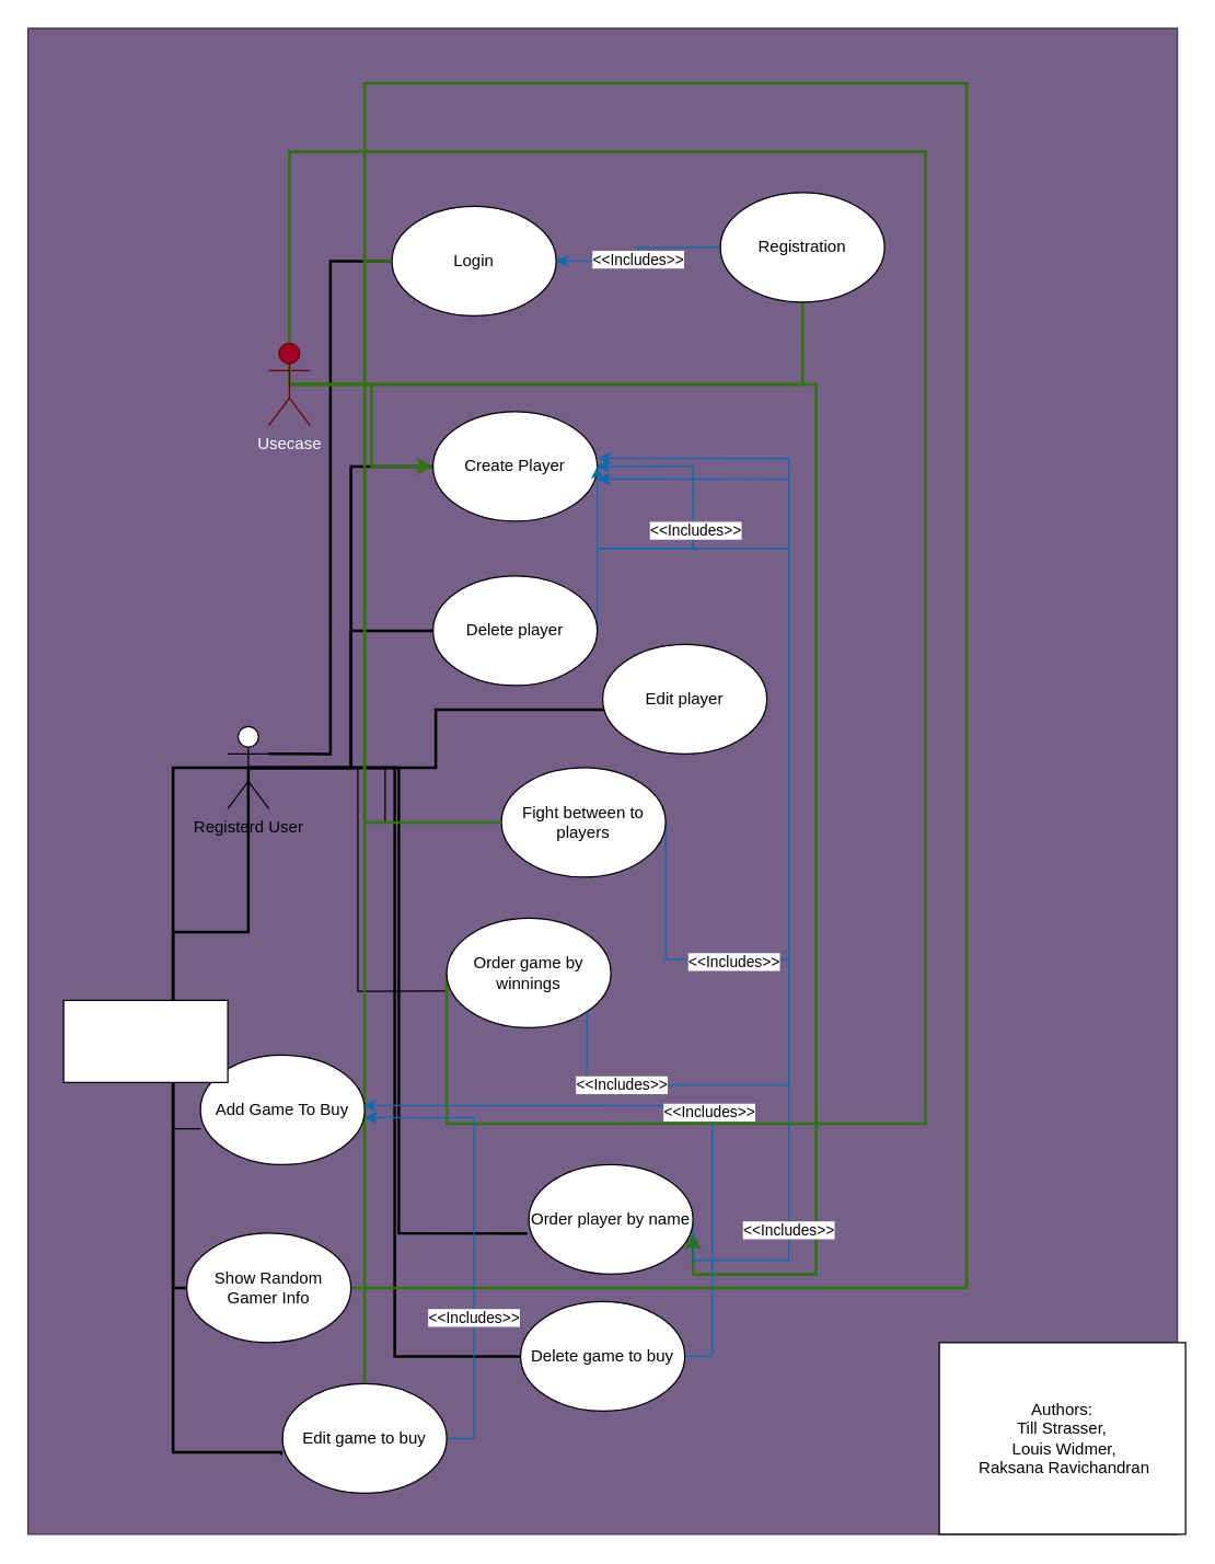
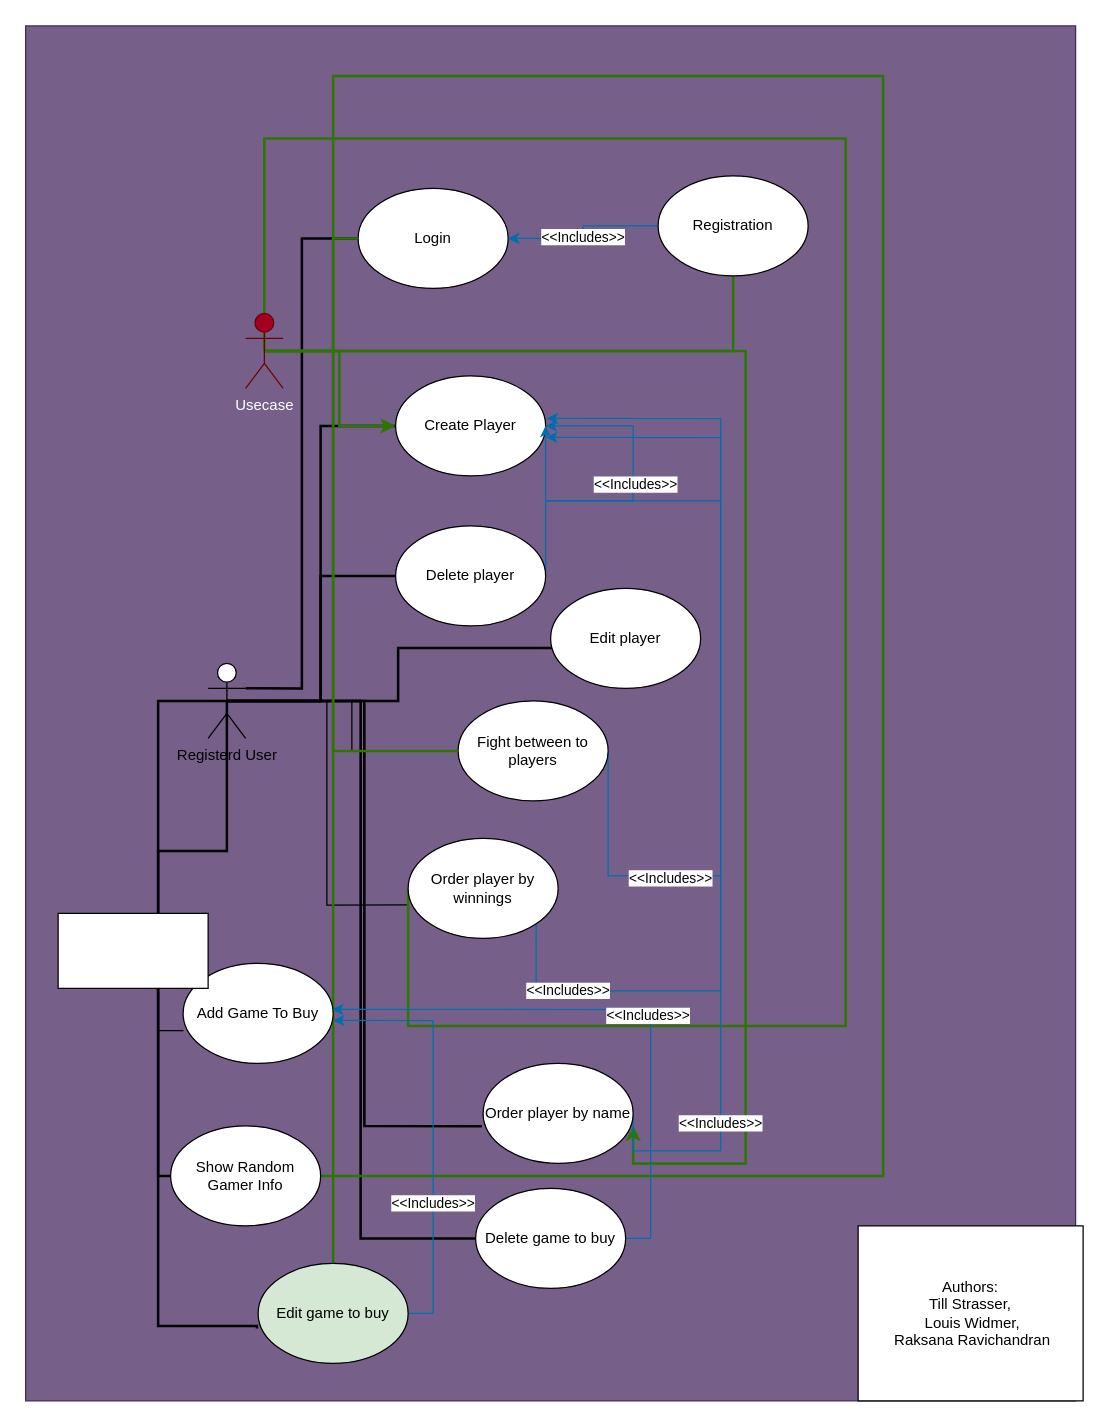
  <mxCell id="0" />
  <mxCell id="1" parent="0" />
  <mxCell id="2" value="" style="rounded=0;whiteSpace=wrap;html=1;fillColor=#76608a;strokeColor=#432D57;fontColor=#ffffff;" vertex="1" parent="1"><mxGeometry x="20" y="20" width="840" height="1100" as="geometry" /></mxCell>
  <mxCell id="3" style="edgeStyle=orthogonalEdgeStyle;rounded=0;orthogonalLoop=1;jettySize=auto;html=1;exitX=1;exitY=0.333;exitDx=0;exitDy=0;exitPerimeter=0;entryX=0;entryY=0.5;entryDx=0;entryDy=0;endArrow=none;endFill=0;strokeWidth=2;" edge="1" parent="1" source="14" target="15"><mxGeometry relative="1" as="geometry" /></mxCell>
  <mxCell id="4" style="edgeStyle=orthogonalEdgeStyle;rounded=0;orthogonalLoop=1;jettySize=auto;html=1;exitX=0.5;exitY=0.5;exitDx=0;exitDy=0;exitPerimeter=0;entryX=0;entryY=0.5;entryDx=0;entryDy=0;endArrow=none;endFill=0;strokeWidth=2;" edge="1" parent="1" source="14" target="18"><mxGeometry relative="1" as="geometry" /></mxCell>
  <mxCell id="5" style="edgeStyle=orthogonalEdgeStyle;rounded=0;orthogonalLoop=1;jettySize=auto;html=1;exitX=0.5;exitY=0.5;exitDx=0;exitDy=0;exitPerimeter=0;entryX=0;entryY=0.5;entryDx=0;entryDy=0;endArrow=none;endFill=0;strokeWidth=2;" edge="1" parent="1" source="14" target="21"><mxGeometry relative="1" as="geometry" /></mxCell>
  <mxCell id="6" style="edgeStyle=orthogonalEdgeStyle;rounded=0;orthogonalLoop=1;jettySize=auto;html=1;exitX=0.5;exitY=0.5;exitDx=0;exitDy=0;exitPerimeter=0;endArrow=none;endFill=0;entryX=0.043;entryY=0.595;entryDx=0;entryDy=0;entryPerimeter=0;strokeWidth=2;" edge="1" parent="1" source="14" target="22"><mxGeometry relative="1" as="geometry"><mxPoint x="396" y="560" as="targetPoint" /></mxGeometry></mxCell>
  <mxCell id="7" style="edgeStyle=orthogonalEdgeStyle;rounded=0;orthogonalLoop=1;jettySize=auto;html=1;exitX=0.5;exitY=0.5;exitDx=0;exitDy=0;exitPerimeter=0;entryX=0;entryY=0.5;entryDx=0;entryDy=0;endArrow=none;endFill=0;" edge="1" parent="1" source="14" target="25"><mxGeometry relative="1" as="geometry" /></mxCell>
  <mxCell id="8" style="edgeStyle=orthogonalEdgeStyle;rounded=0;orthogonalLoop=1;jettySize=auto;html=1;exitX=0.5;exitY=0.5;exitDx=0;exitDy=0;exitPerimeter=0;entryX=-0.008;entryY=0.666;entryDx=0;entryDy=0;entryPerimeter=0;endArrow=none;endFill=0;" edge="1" parent="1" source="14" target="36"><mxGeometry relative="1" as="geometry" /></mxCell>
  <mxCell id="9" style="edgeStyle=orthogonalEdgeStyle;rounded=0;orthogonalLoop=1;jettySize=auto;html=1;exitX=0.5;exitY=0.5;exitDx=0;exitDy=0;exitPerimeter=0;entryX=-0.008;entryY=0.628;entryDx=0;entryDy=0;entryPerimeter=0;endArrow=none;endFill=0;strokeWidth=2;" edge="1" parent="1" source="14" target="39"><mxGeometry relative="1" as="geometry" /></mxCell>
  <mxCell id="10" style="edgeStyle=orthogonalEdgeStyle;rounded=0;orthogonalLoop=1;jettySize=auto;html=1;exitX=0.5;exitY=0.5;exitDx=0;exitDy=0;exitPerimeter=0;entryX=0.002;entryY=0.673;entryDx=0;entryDy=0;entryPerimeter=0;endArrow=none;endFill=0;" edge="1" parent="1" source="14" target="40"><mxGeometry relative="1" as="geometry" /></mxCell>
  <mxCell id="11" style="edgeStyle=orthogonalEdgeStyle;rounded=0;orthogonalLoop=1;jettySize=auto;html=1;exitX=0.5;exitY=0.5;exitDx=0;exitDy=0;exitPerimeter=0;entryX=0;entryY=0.5;entryDx=0;entryDy=0;endArrow=none;endFill=0;strokeWidth=2;" edge="1" parent="1" source="14" target="43"><mxGeometry relative="1" as="geometry" /></mxCell>
  <mxCell id="12" style="edgeStyle=orthogonalEdgeStyle;rounded=0;orthogonalLoop=1;jettySize=auto;html=1;exitX=0.5;exitY=0.5;exitDx=0;exitDy=0;exitPerimeter=0;entryX=-0.008;entryY=0.652;entryDx=0;entryDy=0;entryPerimeter=0;endArrow=none;endFill=0;strokeWidth=2;" edge="1" parent="1" source="14" target="48"><mxGeometry relative="1" as="geometry"><Array as="points"><mxPoint x="126" y="560" /><mxPoint x="126" y="1060" /><mxPoint x="205" y="1060" /></Array></mxGeometry></mxCell>
  <mxCell id="13" style="edgeStyle=orthogonalEdgeStyle;rounded=0;orthogonalLoop=1;jettySize=auto;html=1;exitX=0.5;exitY=0.5;exitDx=0;exitDy=0;exitPerimeter=0;entryX=0;entryY=0.5;entryDx=0;entryDy=0;endArrow=none;endFill=0;strokeWidth=2;" edge="1" parent="1" source="14" target="46"><mxGeometry relative="1" as="geometry"><Array as="points"><mxPoint x="181" y="680" /><mxPoint x="126" y="680" /><mxPoint x="126" y="940" /></Array></mxGeometry></mxCell>
  <mxCell id="14" value="Registerd User" style="shape=umlActor;verticalLabelPosition=bottom;verticalAlign=top;html=1;outlineConnect=0;" vertex="1" parent="1"><mxGeometry x="166" y="530" width="30" height="60" as="geometry" /></mxCell>
  <mxCell id="15" value="Login" style="ellipse;whiteSpace=wrap;html=1;" vertex="1" parent="1"><mxGeometry x="286" y="150" width="120" height="80" as="geometry" /></mxCell>
  <mxCell id="16" style="edgeStyle=orthogonalEdgeStyle;rounded=0;orthogonalLoop=1;jettySize=auto;html=1;exitX=0;exitY=0.5;exitDx=0;exitDy=0;entryX=1;entryY=0.5;entryDx=0;entryDy=0;fillColor=#1ba1e2;strokeColor=#006EAF;" edge="1" parent="1" source="47" target="15"><mxGeometry relative="1" as="geometry" /></mxCell>
  <mxCell id="17" value="&amp;lt;&amp;lt;Includes&amp;gt;&amp;gt;" style="edgeLabel;html=1;align=center;verticalAlign=middle;resizable=0;points=[];" vertex="1" connectable="0" parent="16"><mxGeometry x="0.048" y="-1" relative="1" as="geometry"><mxPoint as="offset" /></mxGeometry></mxCell>
  <mxCell id="18" value="Create Player" style="ellipse;whiteSpace=wrap;html=1;" vertex="1" parent="1"><mxGeometry x="316" y="300" width="120" height="80" as="geometry" /></mxCell>
  <mxCell id="19" style="edgeStyle=orthogonalEdgeStyle;rounded=0;orthogonalLoop=1;jettySize=auto;html=1;exitX=1;exitY=0.5;exitDx=0;exitDy=0;entryX=1;entryY=0.5;entryDx=0;entryDy=0;fillColor=#1ba1e2;strokeColor=#006EAF;" edge="1" parent="1" source="21" target="18"><mxGeometry relative="1" as="geometry"><Array as="points"><mxPoint x="506" y="400" /></Array></mxGeometry></mxCell>
  <mxCell id="20" value="&amp;lt;&amp;lt;Includes&amp;gt;&amp;gt;" style="edgeLabel;html=1;align=center;verticalAlign=middle;resizable=0;points=[];" vertex="1" connectable="0" parent="19"><mxGeometry x="0.109" y="-1" relative="1" as="geometry"><mxPoint as="offset" /></mxGeometry></mxCell>
  <mxCell id="21" value="Delete player" style="ellipse;whiteSpace=wrap;html=1;" vertex="1" parent="1"><mxGeometry x="316" y="420" width="120" height="80" as="geometry" /></mxCell>
  <mxCell id="22" value="Edit player" style="ellipse;whiteSpace=wrap;html=1;" vertex="1" parent="1"><mxGeometry x="440" y="470" width="120" height="80" as="geometry" /></mxCell>
  <mxCell id="23" style="edgeStyle=orthogonalEdgeStyle;rounded=0;orthogonalLoop=1;jettySize=auto;html=1;exitX=1;exitY=0.5;exitDx=0;exitDy=0;entryX=1.003;entryY=0.616;entryDx=0;entryDy=0;entryPerimeter=0;fillColor=#1ba1e2;strokeColor=#006EAF;" edge="1" parent="1" source="25" target="18"><mxGeometry relative="1" as="geometry"><Array as="points"><mxPoint x="576" y="700" /><mxPoint x="576" y="349" /></Array></mxGeometry></mxCell>
  <mxCell id="24" value="&amp;lt;&amp;lt;Includes&amp;gt;&amp;gt;" style="edgeLabel;html=1;align=center;verticalAlign=middle;resizable=0;points=[];" vertex="1" connectable="0" parent="23"><mxGeometry x="-0.562" y="-1" relative="1" as="geometry"><mxPoint as="offset" /></mxGeometry></mxCell>
  <mxCell id="25" value="Fight between to players" style="ellipse;whiteSpace=wrap;html=1;" vertex="1" parent="1"><mxGeometry x="366" y="560" width="120" height="80" as="geometry" /></mxCell>
  <mxCell id="26" style="edgeStyle=orthogonalEdgeStyle;rounded=0;orthogonalLoop=1;jettySize=auto;html=1;exitX=0.5;exitY=0.5;exitDx=0;exitDy=0;exitPerimeter=0;entryX=0;entryY=0.5;entryDx=0;entryDy=0;fillColor=#60a917;strokeColor=#2D7600;strokeWidth=2;endArrow=none;endFill=0;" edge="1" parent="1" source="33" target="15"><mxGeometry relative="1" as="geometry"><Array as="points"><mxPoint x="266" y="280" /><mxPoint x="266" y="190" /></Array></mxGeometry></mxCell>
  <mxCell id="27" style="edgeStyle=orthogonalEdgeStyle;rounded=0;orthogonalLoop=1;jettySize=auto;html=1;exitX=0.5;exitY=0.5;exitDx=0;exitDy=0;exitPerimeter=0;fillColor=#60a917;strokeColor=#2D7600;strokeWidth=2;endArrow=none;endFill=0;" edge="1" parent="1" source="33" target="47"><mxGeometry relative="1" as="geometry" /></mxCell>
  <mxCell id="28" style="edgeStyle=orthogonalEdgeStyle;rounded=0;orthogonalLoop=1;jettySize=auto;html=1;exitX=0.5;exitY=0.5;exitDx=0;exitDy=0;exitPerimeter=0;entryX=0;entryY=0.5;entryDx=0;entryDy=0;fillColor=#60a917;strokeColor=#2D7600;strokeWidth=2;endArrow=none;endFill=0;" edge="1" parent="1" source="33" target="25"><mxGeometry relative="1" as="geometry"><Array as="points"><mxPoint x="266" y="280" /><mxPoint x="266" y="600" /></Array></mxGeometry></mxCell>
  <mxCell id="29" style="edgeStyle=orthogonalEdgeStyle;rounded=0;orthogonalLoop=1;jettySize=auto;html=1;exitX=0.5;exitY=0.5;exitDx=0;exitDy=0;exitPerimeter=0;entryX=0;entryY=0.5;entryDx=0;entryDy=0;fillColor=#60a917;strokeColor=#2D7600;endArrow=none;endFill=0;strokeWidth=2;" edge="1" parent="1" source="33" target="36"><mxGeometry relative="1" as="geometry"><Array as="points"><mxPoint x="211" y="110" /><mxPoint x="676" y="110" /><mxPoint x="676" y="820" /></Array></mxGeometry></mxCell>
  <mxCell id="30" style="edgeStyle=orthogonalEdgeStyle;rounded=0;orthogonalLoop=1;jettySize=auto;html=1;exitX=0.5;exitY=0;exitDx=0;exitDy=0;exitPerimeter=0;entryX=1;entryY=0.5;entryDx=0;entryDy=0;fillColor=#60a917;strokeColor=#2D7600;endArrow=none;endFill=0;strokeWidth=2;" edge="1" parent="1" source="48" target="46"><mxGeometry relative="1" as="geometry"><Array as="points"><mxPoint x="266" y="60" /><mxPoint x="706" y="60" /><mxPoint x="706" y="940" /></Array></mxGeometry></mxCell>
  <mxCell id="31" style="edgeStyle=orthogonalEdgeStyle;rounded=0;orthogonalLoop=1;jettySize=auto;html=1;exitX=0.5;exitY=0.5;exitDx=0;exitDy=0;exitPerimeter=0;entryX=1;entryY=0.625;entryDx=0;entryDy=0;entryPerimeter=0;fillColor=#60a917;strokeColor=#2D7600;strokeWidth=2;" edge="1" parent="1" source="33" target="39"><mxGeometry relative="1" as="geometry"><Array as="points"><mxPoint x="596" y="280" /><mxPoint x="596" y="930" /></Array></mxGeometry></mxCell>
  <mxCell id="32" style="edgeStyle=orthogonalEdgeStyle;rounded=0;orthogonalLoop=1;jettySize=auto;html=1;exitX=0.5;exitY=0.5;exitDx=0;exitDy=0;exitPerimeter=0;entryX=0;entryY=0.5;entryDx=0;entryDy=0;fillColor=#60a917;strokeColor=#2D7600;strokeWidth=2;" edge="1" parent="1" source="33" target="18"><mxGeometry relative="1" as="geometry" /></mxCell>
  <mxCell id="33" value="Usecase" style="shape=umlActor;verticalLabelPosition=bottom;verticalAlign=top;html=1;outlineConnect=0;fillColor=#a20025;fontColor=#ffffff;strokeColor=#6F0000;" vertex="1" parent="1"><mxGeometry x="196" y="250" width="30" height="60" as="geometry" /></mxCell>
  <mxCell id="34" style="edgeStyle=orthogonalEdgeStyle;rounded=0;orthogonalLoop=1;jettySize=auto;html=1;exitX=1;exitY=0;exitDx=0;exitDy=0;entryX=1;entryY=0.5;entryDx=0;entryDy=0;fillColor=#1ba1e2;strokeColor=#006EAF;" edge="1" parent="1" source="36" target="18"><mxGeometry relative="1" as="geometry"><Array as="points"><mxPoint x="576" y="792" /><mxPoint x="576" y="400" /><mxPoint x="436" y="400" /></Array></mxGeometry></mxCell>
  <mxCell id="35" value="&amp;lt;&amp;lt;Includes&amp;gt;&amp;gt;" style="edgeLabel;html=1;align=center;verticalAlign=middle;resizable=0;points=[];" vertex="1" connectable="0" parent="34"><mxGeometry x="-0.683" y="1" relative="1" as="geometry"><mxPoint as="offset" /></mxGeometry></mxCell>
- <mxCell id="36" value="Order game by winnings" style="ellipse;whiteSpace=wrap;html=1;" vertex="1" parent="1"><mxGeometry x="326" y="670" width="120" height="80" as="geometry" /></mxCell>
+ <mxCell id="36" value="Order player by winnings" style="ellipse;whiteSpace=wrap;html=1;" vertex="1" parent="1"><mxGeometry x="326" y="670" width="120" height="80" as="geometry" /></mxCell>
  <mxCell id="37" style="edgeStyle=orthogonalEdgeStyle;rounded=0;orthogonalLoop=1;jettySize=auto;html=1;exitX=1;exitY=0.5;exitDx=0;exitDy=0;entryX=1.007;entryY=0.426;entryDx=0;entryDy=0;entryPerimeter=0;fillColor=#1ba1e2;strokeColor=#006EAF;" edge="1" parent="1" source="39" target="18"><mxGeometry relative="1" as="geometry"><Array as="points"><mxPoint x="576" y="920" /><mxPoint x="576" y="334" /></Array></mxGeometry></mxCell>
  <mxCell id="38" value="&amp;lt;&amp;lt;Includes&amp;gt;&amp;gt;" style="edgeLabel;html=1;align=center;verticalAlign=middle;resizable=0;points=[];" vertex="1" connectable="0" parent="37"><mxGeometry x="-0.701" y="1" relative="1" as="geometry"><mxPoint as="offset" /></mxGeometry></mxCell>
  <mxCell id="39" value="Order player by name" style="ellipse;whiteSpace=wrap;html=1;" vertex="1" parent="1"><mxGeometry x="386" y="850" width="120" height="80" as="geometry" /></mxCell>
  <mxCell id="40" value="Add Game To Buy" style="ellipse;whiteSpace=wrap;html=1;" vertex="1" parent="1"><mxGeometry x="146" y="770" width="120" height="80" as="geometry" /></mxCell>
  <mxCell id="41" style="edgeStyle=orthogonalEdgeStyle;rounded=0;orthogonalLoop=1;jettySize=auto;html=1;exitX=1;exitY=0.5;exitDx=0;exitDy=0;entryX=0.993;entryY=0.461;entryDx=0;entryDy=0;entryPerimeter=0;fillColor=#1ba1e2;strokeColor=#006EAF;" edge="1" parent="1" source="43" target="40"><mxGeometry relative="1" as="geometry" /></mxCell>
  <mxCell id="42" value="&amp;lt;&amp;lt;Includes&amp;gt;&amp;gt;" style="edgeLabel;html=1;align=center;verticalAlign=middle;resizable=0;points=[];" vertex="1" connectable="0" parent="41"><mxGeometry x="-0.133" y="3" relative="1" as="geometry"><mxPoint as="offset" /></mxGeometry></mxCell>
  <mxCell id="43" value="Delete game to buy" style="ellipse;whiteSpace=wrap;html=1;" vertex="1" parent="1"><mxGeometry x="380" y="950" width="120" height="80" as="geometry" /></mxCell>
  <mxCell id="44" style="edgeStyle=orthogonalEdgeStyle;rounded=0;orthogonalLoop=1;jettySize=auto;html=1;exitX=1;exitY=0.5;exitDx=0;exitDy=0;entryX=1;entryY=0.571;entryDx=0;entryDy=0;entryPerimeter=0;fillColor=#1ba1e2;strokeColor=#006EAF;" edge="1" parent="1" source="48" target="40"><mxGeometry relative="1" as="geometry" /></mxCell>
  <mxCell id="45" value="&amp;lt;&amp;lt;Includes&amp;gt;&amp;gt;" style="edgeLabel;html=1;align=center;verticalAlign=middle;resizable=0;points=[];" vertex="1" connectable="0" parent="44"><mxGeometry x="-0.35" y="1" relative="1" as="geometry"><mxPoint as="offset" /></mxGeometry></mxCell>
  <mxCell id="46" value="Show Random Gamer Info" style="ellipse;whiteSpace=wrap;html=1;" vertex="1" parent="1"><mxGeometry x="136" y="900" width="120" height="80" as="geometry" /></mxCell>
  <mxCell id="47" value="Registration" style="ellipse;whiteSpace=wrap;html=1;" vertex="1" parent="1"><mxGeometry x="526" y="140" width="120" height="80" as="geometry" /></mxCell>
- <mxCell id="48" value="Edit game to buy" style="ellipse;whiteSpace=wrap;html=1;" vertex="1" parent="1"><mxGeometry x="206" y="1010" width="120" height="80" as="geometry" /></mxCell>
+ <mxCell id="48" value="Edit game to buy" style="ellipse;whiteSpace=wrap;html=1;fillColor=#d5e8d4;" vertex="1" parent="1"><mxGeometry x="206" y="1010" width="120" height="80" as="geometry" /></mxCell>
  <mxCell id="49" value="" style="rounded=0;whiteSpace=wrap;html=1;" vertex="1" parent="1"><mxGeometry x="46" y="730" width="120" height="60" as="geometry" /></mxCell>
  <mxCell id="50" value="Authors: &lt;br&gt;Till Strasser,&lt;br&gt;&amp;nbsp;Louis Widmer,&lt;br&gt;&amp;nbsp;Raksana Ravichandran" style="rounded=0;whiteSpace=wrap;html=1;" vertex="1" parent="1"><mxGeometry x="686" y="980" width="180" height="140" as="geometry" /></mxCell>
